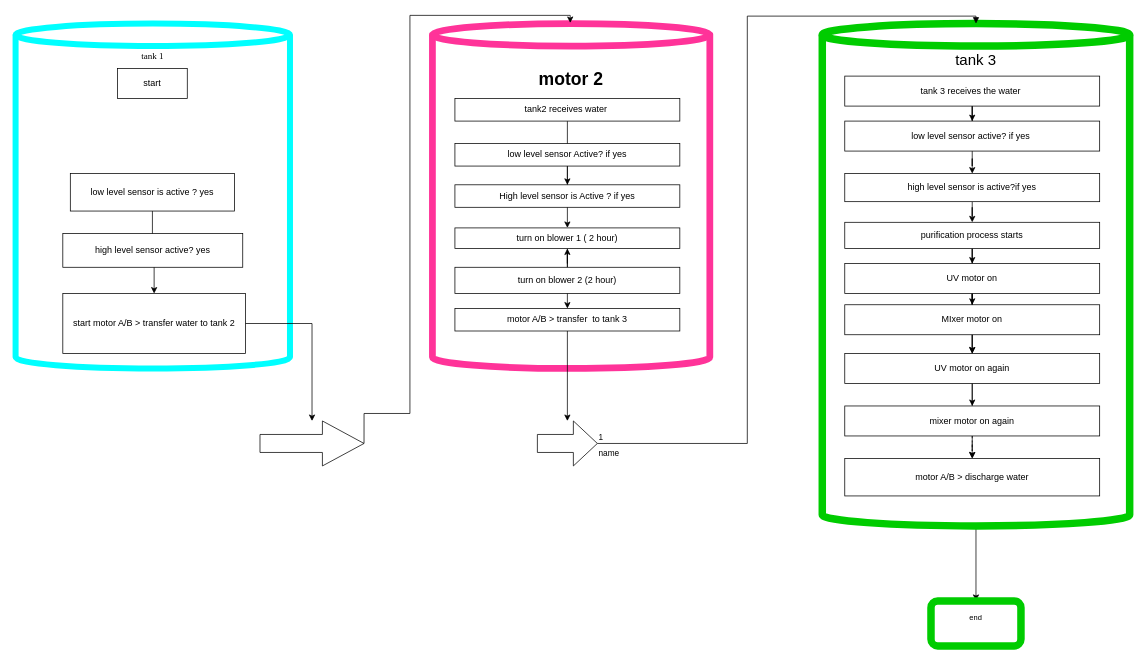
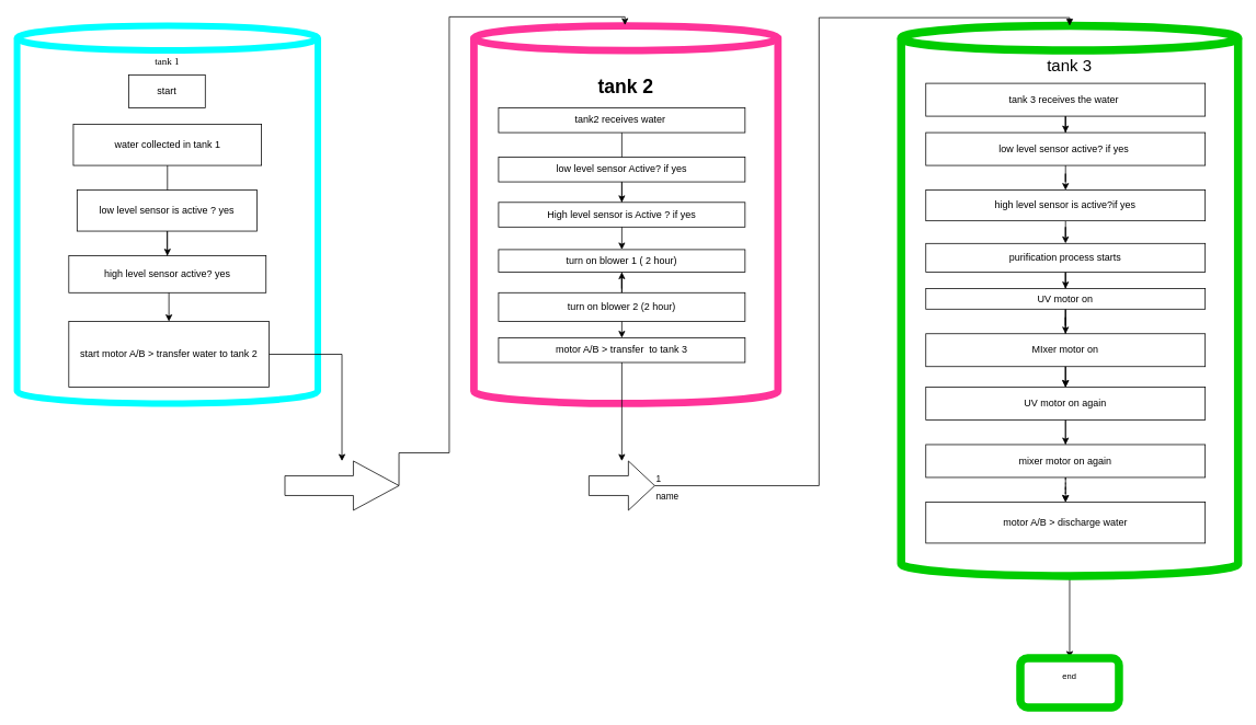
  <mxCell id="0" />
  <mxCell id="1" parent="0" />
- <mxCell id="2" value="&lt;h3&gt;motor 2&lt;/h3&gt;" style="shape=cylinder3;whiteSpace=wrap;html=1;boundedLbl=1;backgroundOutline=1;size=15;fontSize=20;verticalAlign=top;perimeterSpacing=11;strokeWidth=9;strokeColor=#FF3399;" vertex="1" parent="1"><mxGeometry x="576" y="31" width="370" height="460" as="geometry" /></mxCell>
+ <mxCell id="2" value="&lt;h3&gt;tank 2&lt;/h3&gt;" style="shape=cylinder3;whiteSpace=wrap;html=1;boundedLbl=1;backgroundOutline=1;size=15;fontSize=20;verticalAlign=top;perimeterSpacing=11;strokeWidth=9;strokeColor=#FF3399;" vertex="1" parent="1"><mxGeometry x="576" y="31" width="370" height="460" as="geometry" /></mxCell>
  <mxCell id="3" style="edgeStyle=orthogonalEdgeStyle;rounded=0;orthogonalLoop=1;jettySize=auto;html=1;exitX=1;exitY=0.5;exitDx=0;exitDy=0;exitPerimeter=0;entryX=0.497;entryY=0.021;entryDx=0;entryDy=0;entryPerimeter=0;" edge="1" parent="1" source="16" target="2"><mxGeometry relative="1" as="geometry"><mxPoint x="196" y="511" as="sourcePoint" /><Array as="points"><mxPoint x="485" y="551" /><mxPoint x="546" y="551" /><mxPoint x="546" y="20" /><mxPoint x="760" y="20" /></Array></mxGeometry></mxCell>
  <mxCell id="4" value="tank 1" style="shape=cylinder3;whiteSpace=wrap;html=1;boundedLbl=1;backgroundOutline=1;size=15;strokeColor=#00FFFF;perimeterSpacing=3;strokeWidth=8;fontFamily=Verdana;verticalAlign=top;" vertex="1" parent="1"><mxGeometry x="20" y="31" width="366" height="460" as="geometry" /></mxCell>
  <mxCell id="5" value="" style="edgeStyle=orthogonalEdgeStyle;rounded=0;orthogonalLoop=1;jettySize=auto;html=1;" edge="1" parent="1" source="6" target="50"><mxGeometry relative="1" as="geometry" /></mxCell>
  <mxCell id="6" value="tank 3" style="shape=cylinder3;whiteSpace=wrap;html=1;boundedLbl=1;backgroundOutline=1;size=15;fontSize=20;verticalAlign=top;strokeWidth=10;strokeColor=#00CC00;" vertex="1" parent="1"><mxGeometry x="1096" y="31" width="410" height="670" as="geometry" /></mxCell>
  <mxCell id="7" value="start" style="rounded=0;whiteSpace=wrap;html=1;" vertex="1" parent="1"><mxGeometry x="156" y="91" width="93" height="40" as="geometry" /></mxCell>
+ <mxCell id="8" value="" style="edgeStyle=orthogonalEdgeStyle;rounded=0;orthogonalLoop=1;jettySize=auto;html=1;" edge="1" parent="1" source="9" target="12"><mxGeometry relative="1" as="geometry" /></mxCell>
+ <mxCell id="9" value="water collected in tank 1" style="rounded=0;whiteSpace=wrap;html=1;" vertex="1" parent="1"><mxGeometry x="88.5" y="151" width="229" height="50" as="geometry" /></mxCell>
  <mxCell id="10" value="" style="edgeStyle=orthogonalEdgeStyle;rounded=0;orthogonalLoop=1;jettySize=auto;html=1;" edge="1" parent="1" source="11" target="14"><mxGeometry relative="1" as="geometry" /></mxCell>
  <mxCell id="11" value="low level sensor is active ? yes" style="rounded=0;whiteSpace=wrap;html=1;" vertex="1" parent="1"><mxGeometry x="93" y="231" width="219" height="50" as="geometry" /></mxCell>
  <mxCell id="12" value="high level sensor active? yes" style="rounded=0;whiteSpace=wrap;html=1;" vertex="1" parent="1"><mxGeometry x="83" y="311" width="240" height="45" as="geometry" /></mxCell>
  <mxCell id="13" value="" style="edgeStyle=orthogonalEdgeStyle;rounded=0;orthogonalLoop=1;jettySize=auto;html=1;" edge="1" parent="1" source="14" target="16"><mxGeometry relative="1" as="geometry" /></mxCell>
  <mxCell id="14" value="start motor A/B &amp;gt; transfer water to tank 2" style="rounded=0;whiteSpace=wrap;html=1;" vertex="1" parent="1"><mxGeometry x="83" y="391" width="243.5" height="80" as="geometry" /></mxCell>
  <mxCell id="15" value="" style="endArrow=classic;html=1;rounded=0;" edge="1" parent="1" target="12"><mxGeometry width="50" height="50" relative="1" as="geometry"><mxPoint x="156" y="311" as="sourcePoint" /><mxPoint x="206" y="261" as="targetPoint" /></mxGeometry></mxCell>
  <mxCell id="16" value="" style="shape=singleArrow;whiteSpace=wrap;html=1;arrowWidth=0.4;arrowSize=0.4;rounded=0;" vertex="1" parent="1"><mxGeometry x="346" y="561" width="138.75" height="60" as="geometry" /></mxCell>
  <mxCell id="17" value="" style="edgeStyle=orthogonalEdgeStyle;rounded=0;orthogonalLoop=1;jettySize=auto;html=1;" edge="1" parent="1" source="18" target="21"><mxGeometry relative="1" as="geometry" /></mxCell>
  <mxCell id="18" value="tank2 receives water&amp;nbsp;" style="rounded=0;whiteSpace=wrap;html=1;" vertex="1" parent="1"><mxGeometry x="606" y="131" width="300" height="30" as="geometry" /></mxCell>
  <mxCell id="19" value="" style="edgeStyle=orthogonalEdgeStyle;rounded=0;orthogonalLoop=1;jettySize=auto;html=1;" edge="1" parent="1" source="20" target="23"><mxGeometry relative="1" as="geometry" /></mxCell>
  <mxCell id="20" value="low level sensor Active? if yes" style="rounded=0;whiteSpace=wrap;html=1;" vertex="1" parent="1"><mxGeometry x="606" y="191" width="300" height="30" as="geometry" /></mxCell>
  <mxCell id="21" value="High level sensor is Active ? if yes" style="rounded=0;whiteSpace=wrap;html=1;" vertex="1" parent="1"><mxGeometry x="606" y="246" width="300" height="30" as="geometry" /></mxCell>
  <mxCell id="22" value="" style="edgeStyle=orthogonalEdgeStyle;rounded=0;orthogonalLoop=1;jettySize=auto;html=1;" edge="1" parent="1" source="23" target="27"><mxGeometry relative="1" as="geometry" /></mxCell>
  <mxCell id="23" value="turn on blower 1 ( 2 hour)" style="rounded=0;whiteSpace=wrap;html=1;" vertex="1" parent="1"><mxGeometry x="606" y="303.5" width="300" height="27.5" as="geometry" /></mxCell>
  <mxCell id="24" value="" style="edgeStyle=orthogonalEdgeStyle;rounded=0;orthogonalLoop=1;jettySize=auto;html=1;" edge="1" parent="1" source="25" target="23"><mxGeometry relative="1" as="geometry" /></mxCell>
  <mxCell id="25" value="turn on blower 2 (2 hour)" style="rounded=0;whiteSpace=wrap;html=1;" vertex="1" parent="1"><mxGeometry x="606" y="356" width="300" height="35" as="geometry" /></mxCell>
  <mxCell id="26" value="" style="edgeStyle=orthogonalEdgeStyle;rounded=0;orthogonalLoop=1;jettySize=auto;html=1;" edge="1" parent="1" source="27" target="28"><mxGeometry relative="1" as="geometry" /></mxCell>
  <mxCell id="27" value="motor A/B &amp;gt; transfer&amp;nbsp; to tank 3" style="rounded=0;whiteSpace=wrap;html=1;" vertex="1" parent="1"><mxGeometry x="606" y="411" width="300" height="30" as="geometry" /></mxCell>
  <mxCell id="28" value="" style="shape=singleArrow;whiteSpace=wrap;html=1;arrowWidth=0.4;arrowSize=0.4;rounded=0;" vertex="1" parent="1"><mxGeometry x="716" y="561" width="80" height="60" as="geometry" /></mxCell>
  <mxCell id="29" value="name" style="endArrow=block;endFill=1;html=1;edgeStyle=orthogonalEdgeStyle;align=left;verticalAlign=top;rounded=0;exitX=1;exitY=0.5;exitDx=0;exitDy=0;exitPerimeter=0;entryX=0.5;entryY=0;entryDx=0;entryDy=0;entryPerimeter=0;" edge="1" parent="1" source="28" target="6"><mxGeometry x="-1" relative="1" as="geometry"><mxPoint x="1026" y="161" as="sourcePoint" /><mxPoint x="1186" y="161" as="targetPoint" /><Array as="points"><mxPoint x="996" y="591" /><mxPoint x="996" y="21" /><mxPoint x="1301" y="21" /></Array></mxGeometry></mxCell>
  <mxCell id="30" value="1" style="edgeLabel;resizable=0;html=1;align=left;verticalAlign=bottom;" connectable="0" vertex="1" parent="29"><mxGeometry x="-1" relative="1" as="geometry" /></mxCell>
  <mxCell id="31" value="" style="edgeStyle=orthogonalEdgeStyle;rounded=0;orthogonalLoop=1;jettySize=auto;html=1;" edge="1" parent="1" source="32" target="34"><mxGeometry relative="1" as="geometry" /></mxCell>
  <mxCell id="32" value="tank 3 receives the water&amp;nbsp;" style="rounded=0;whiteSpace=wrap;html=1;" vertex="1" parent="1"><mxGeometry x="1126" y="101" width="340" height="40" as="geometry" /></mxCell>
  <mxCell id="33" value="" style="edgeStyle=orthogonalEdgeStyle;rounded=0;orthogonalLoop=1;jettySize=auto;html=1;" edge="1" parent="1" source="34" target="36"><mxGeometry relative="1" as="geometry" /></mxCell>
  <mxCell id="34" value="low level sensor active? if yes&amp;nbsp;" style="rounded=0;whiteSpace=wrap;html=1;" vertex="1" parent="1"><mxGeometry x="1126" y="161" width="340" height="40" as="geometry" /></mxCell>
  <mxCell id="35" value="" style="edgeStyle=orthogonalEdgeStyle;rounded=0;orthogonalLoop=1;jettySize=auto;html=1;" edge="1" parent="1" source="36" target="38"><mxGeometry relative="1" as="geometry" /></mxCell>
  <mxCell id="36" value="high level sensor is active?if yes" style="rounded=0;whiteSpace=wrap;html=1;" vertex="1" parent="1"><mxGeometry x="1126" y="231" width="340" height="37.5" as="geometry" /></mxCell>
  <mxCell id="37" value="" style="edgeStyle=orthogonalEdgeStyle;rounded=0;orthogonalLoop=1;jettySize=auto;html=1;" edge="1" parent="1" source="38" target="42"><mxGeometry relative="1" as="geometry" /></mxCell>
  <mxCell id="38" value="purification process starts" style="rounded=0;whiteSpace=wrap;html=1;" vertex="1" parent="1"><mxGeometry x="1126" y="296" width="340" height="35" as="geometry" /></mxCell>
  <mxCell id="39" value="u" style="edgeStyle=orthogonalEdgeStyle;rounded=0;orthogonalLoop=1;jettySize=auto;html=1;" edge="1" parent="1" source="42" target="46"><mxGeometry relative="1" as="geometry" /></mxCell>
  <mxCell id="40" value="" style="edgeStyle=orthogonalEdgeStyle;rounded=0;orthogonalLoop=1;jettySize=auto;html=1;" edge="1" parent="1" source="42" target="46"><mxGeometry relative="1" as="geometry" /></mxCell>
  <mxCell id="41" value="" style="edgeStyle=orthogonalEdgeStyle;rounded=0;orthogonalLoop=1;jettySize=auto;html=1;" edge="1" parent="1" source="42" target="44"><mxGeometry relative="1" as="geometry"><mxPoint x="1296" y="431" as="targetPoint" /></mxGeometry></mxCell>
- <mxCell id="42" value="UV motor on" style="rounded=0;whiteSpace=wrap;html=1;" vertex="1" parent="1"><mxGeometry x="1126" y="351" width="340" height="40" as="geometry" /></mxCell>
+ <mxCell id="42" value="UV motor on" style="rounded=0;whiteSpace=wrap;html=1;" vertex="1" parent="1"><mxGeometry x="1126" y="351" width="340" height="25" as="geometry" /></mxCell>
  <mxCell id="43" value="" style="edgeStyle=orthogonalEdgeStyle;rounded=0;orthogonalLoop=1;jettySize=auto;html=1;" edge="1" parent="1" source="44" target="48"><mxGeometry relative="1" as="geometry" /></mxCell>
  <mxCell id="44" value="MIxer motor on" style="rounded=0;whiteSpace=wrap;html=1;" vertex="1" parent="1"><mxGeometry x="1126" y="406" width="340" height="40" as="geometry" /></mxCell>
  <mxCell id="45" value="" style="edgeStyle=orthogonalEdgeStyle;rounded=0;orthogonalLoop=1;jettySize=auto;html=1;" edge="1" parent="1" source="46" target="49"><mxGeometry relative="1" as="geometry" /></mxCell>
  <mxCell id="46" value="UV motor on again" style="rounded=0;whiteSpace=wrap;html=1;" vertex="1" parent="1"><mxGeometry x="1126" y="471" width="340" height="40" as="geometry" /></mxCell>
  <mxCell id="47" value="" style="edgeStyle=orthogonalEdgeStyle;rounded=0;orthogonalLoop=1;jettySize=auto;html=1;dashed=1;" edge="1" parent="1" source="48" target="49"><mxGeometry relative="1" as="geometry" /></mxCell>
  <mxCell id="48" value="mixer motor on again" style="rounded=0;whiteSpace=wrap;html=1;" vertex="1" parent="1"><mxGeometry x="1126" y="541" width="340" height="40" as="geometry" /></mxCell>
  <mxCell id="49" value="motor A/B &amp;gt; discharge water" style="rounded=0;whiteSpace=wrap;html=1;" vertex="1" parent="1"><mxGeometry x="1126" y="611" width="340" height="50" as="geometry" /></mxCell>
  <mxCell id="50" value="&lt;font size=&quot;1&quot;&gt;end&lt;/font&gt;" style="rounded=1;whiteSpace=wrap;html=1;fontSize=20;verticalAlign=top;strokeColor=#00CC00;strokeWidth=10;" vertex="1" parent="1"><mxGeometry x="1241" y="801" width="120" height="60" as="geometry" /></mxCell>
